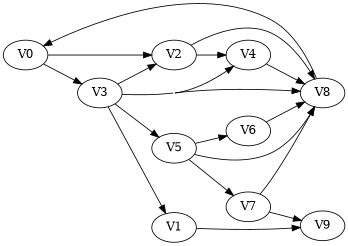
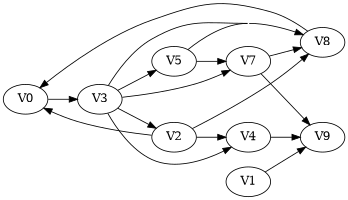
  strict digraph {
    concentrate=True
    rankdir=LR
    V0
    V2
    V3
    V8
    V4
    V5
    V7
    V1
    V9
-   V6
-   V0 -> V2
+   V2 -> V0
    V0 -> V3
    V2 -> V8
    V2 -> V4
    V3 -> V2
    V3 -> V8
    V3 -> V4
    V3 -> V5
-   V3 -> V1
+   V3 -> V7
    V8 -> V0
-   V4 -> V8
+   V4 -> V9
    V5 -> V8
    V5 -> V7
-   V5 -> V6
    V7 -> V8
    V7 -> V9
    V1 -> V9
-   V6 -> V8
  }
